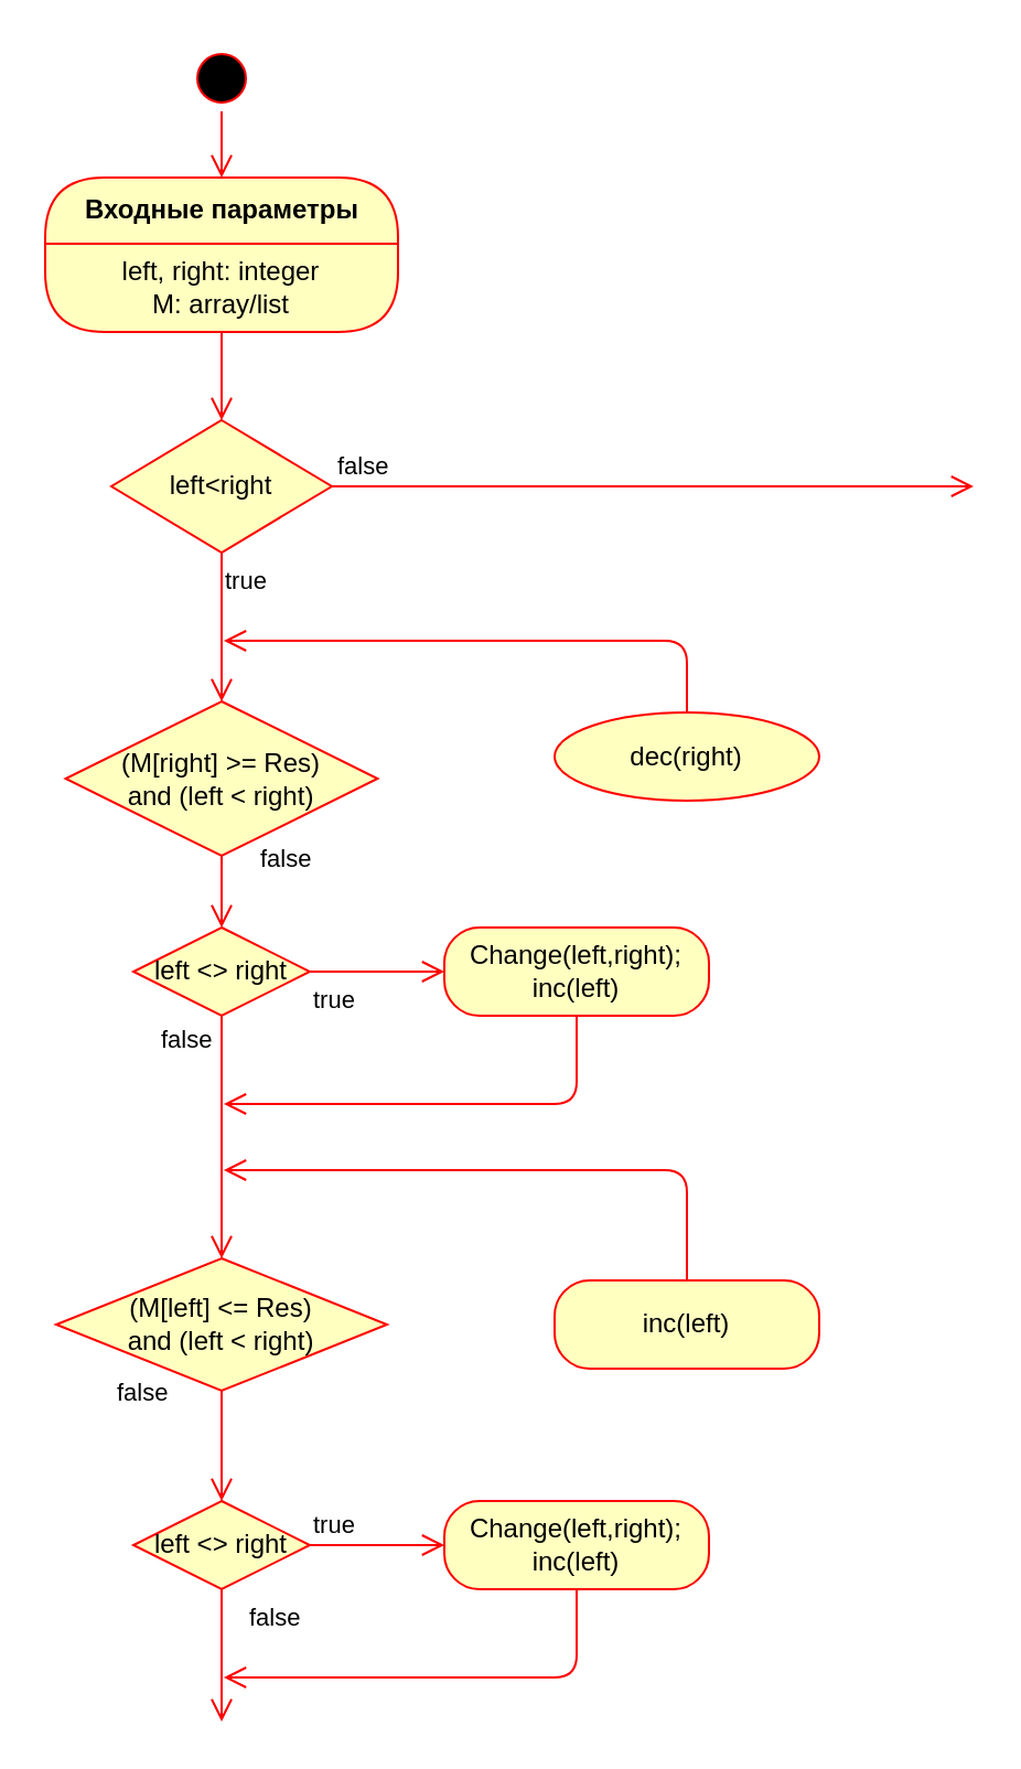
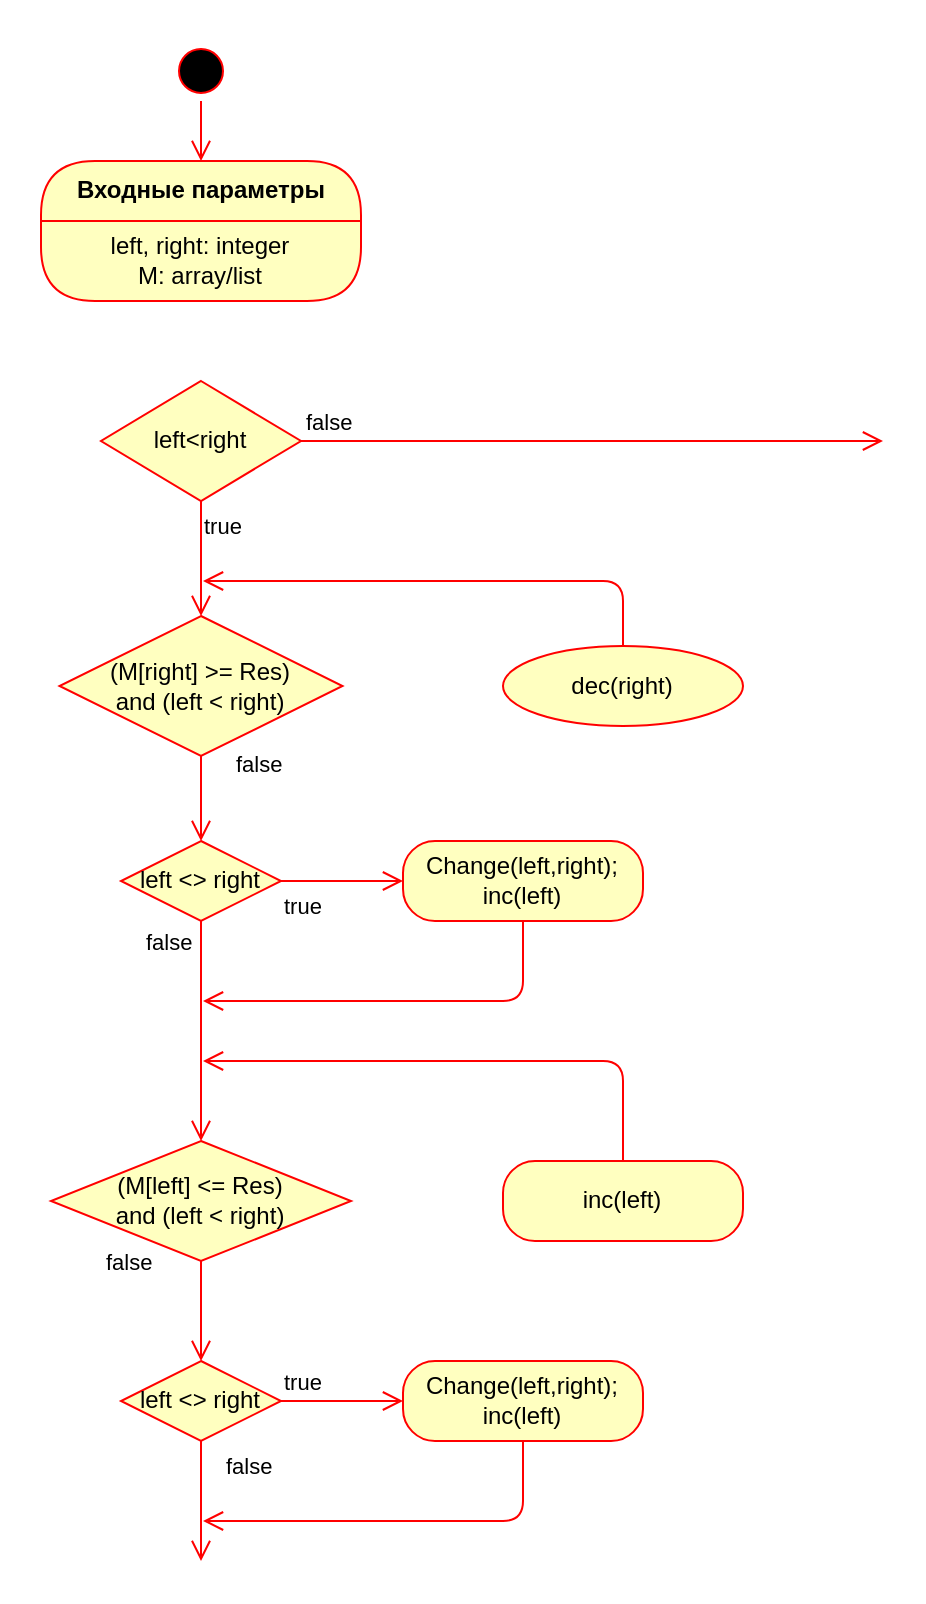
  <mxCell id="0" />
  <mxCell id="1" parent="0" />
  <mxCell id="2" value="" style="ellipse;html=1;shape=startState;fillColor=#000000;strokeColor=#ff0000;" vertex="1" parent="1"><mxGeometry x="85" y="20" width="30" height="30" as="geometry" /></mxCell>
  <mxCell id="3" value="" style="edgeStyle=orthogonalEdgeStyle;html=1;verticalAlign=bottom;endArrow=open;endSize=8;strokeColor=#ff0000;entryX=0.5;entryY=0;entryDx=0;entryDy=0;exitX=0.5;exitY=1;exitDx=0;exitDy=0;" edge="1" source="2" parent="1" target="4"><mxGeometry relative="1" as="geometry"><mxPoint x="100" y="100" as="targetPoint" /><mxPoint x="100" y="50" as="sourcePoint" /></mxGeometry></mxCell>
  <mxCell id="4" value="Входные параметры" style="swimlane;html=1;fontStyle=1;align=center;verticalAlign=middle;childLayout=stackLayout;horizontal=1;startSize=30;horizontalStack=0;resizeParent=0;resizeLast=1;container=0;fontColor=#000000;collapsible=0;rounded=1;arcSize=30;strokeColor=#ff0000;fillColor=#ffffc0;swimlaneFillColor=#ffffc0;dropTarget=0;" vertex="1" parent="1"><mxGeometry x="20" y="80" width="160" height="70" as="geometry" /></mxCell>
  <mxCell id="5" value="left, right: integer&lt;br&gt;M: array/list" style="text;html=1;strokeColor=none;fillColor=none;align=center;verticalAlign=middle;spacingLeft=4;spacingRight=4;whiteSpace=wrap;overflow=hidden;rotatable=0;fontColor=#000000;" vertex="1" parent="4"><mxGeometry y="30" width="160" height="40" as="geometry" /></mxCell>
- <mxCell id="6" value="" style="edgeStyle=orthogonalEdgeStyle;html=1;verticalAlign=bottom;endArrow=open;endSize=8;strokeColor=#ff0000;entryX=0.5;entryY=0;entryDx=0;entryDy=0;" edge="1" source="4" parent="1" target="7"><mxGeometry relative="1" as="geometry"><mxPoint x="100" y="110" as="targetPoint" /></mxGeometry></mxCell>
  <mxCell id="7" value="left&amp;lt;right" style="rhombus;whiteSpace=wrap;html=1;fillColor=#ffffc0;strokeColor=#ff0000;" vertex="1" parent="1"><mxGeometry x="50" y="190" width="100" height="60" as="geometry" /></mxCell>
  <mxCell id="8" value="false" style="edgeStyle=orthogonalEdgeStyle;html=1;align=left;verticalAlign=bottom;endArrow=open;endSize=8;strokeColor=#ff0000;" edge="1" source="7" parent="1"><mxGeometry x="-0.993" relative="1" as="geometry"><mxPoint x="441" y="220" as="targetPoint" /><Array as="points"><mxPoint x="432" y="220" /></Array><mxPoint as="offset" /></mxGeometry></mxCell>
  <mxCell id="9" value="true" style="edgeStyle=orthogonalEdgeStyle;html=1;align=left;verticalAlign=top;endArrow=open;endSize=8;strokeColor=#ff0000;exitX=0.5;exitY=1;exitDx=0;exitDy=0;entryX=0.5;entryY=0;entryDx=0;entryDy=0;" edge="1" source="7" parent="1" target="12"><mxGeometry x="-1" relative="1" as="geometry"><mxPoint x="100" y="270" as="targetPoint" /><mxPoint x="41" y="140" as="sourcePoint" /><Array as="points" /></mxGeometry></mxCell>
  <mxCell id="10" value="dec(right)" style="ellipse;whiteSpace=wrap;html=1;arcSize=40;fontColor=#000000;fillColor=#ffffc0;strokeColor=#ff0000;" vertex="1" parent="1"><mxGeometry x="251" y="322.5" width="120" height="40" as="geometry" /></mxCell>
  <mxCell id="11" value="" style="edgeStyle=orthogonalEdgeStyle;html=1;verticalAlign=bottom;endArrow=open;endSize=8;strokeColor=#ff0000;" edge="1" source="10" parent="1"><mxGeometry relative="1" as="geometry"><mxPoint x="101" y="290" as="targetPoint" /><Array as="points"><mxPoint x="311" y="290" /></Array></mxGeometry></mxCell>
- <mxCell id="12" value="(M[right] &amp;gt;= Res)&lt;br&gt;and (left &amp;lt; right)" style="rhombus;whiteSpace=wrap;html=1;fillColor=#ffffc0;strokeColor=#ff0000;" vertex="1" parent="1"><mxGeometry x="29.25" y="317.5" width="141.5" height="70" as="geometry" /></mxCell>
+ <mxCell id="12" value="(M[right] &amp;gt;= Res)&lt;br&gt;and (left &amp;lt; right)" style="rhombus;whiteSpace=wrap;html=1;fillColor=#ffffc0;strokeColor=#ff0000;" vertex="1" parent="1"><mxGeometry x="29.25" y="307.5" width="141.5" height="70" as="geometry" /></mxCell>
  <mxCell id="13" value="false" style="edgeStyle=orthogonalEdgeStyle;html=1;align=left;verticalAlign=bottom;endArrow=open;endSize=8;strokeColor=#ff0000;exitX=0.5;exitY=1;exitDx=0;exitDy=0;entryX=0.5;entryY=0;entryDx=0;entryDy=0;" edge="1" source="12" parent="1" target="14"><mxGeometry x="-0.375" y="16" relative="1" as="geometry"><mxPoint x="-49" y="500" as="targetPoint" /><Array as="points"><mxPoint x="100" y="400" /><mxPoint x="100" y="400" /></Array><mxPoint as="offset" /></mxGeometry></mxCell>
  <mxCell id="14" value="left &amp;lt;&amp;gt; right" style="rhombus;whiteSpace=wrap;html=1;fillColor=#ffffc0;strokeColor=#ff0000;" vertex="1" parent="1"><mxGeometry x="60" y="420" width="80" height="40" as="geometry" /></mxCell>
  <mxCell id="15" value="false" style="edgeStyle=orthogonalEdgeStyle;html=1;align=left;verticalAlign=bottom;endArrow=open;endSize=8;strokeColor=#ff0000;entryX=0.5;entryY=0;entryDx=0;entryDy=0;exitX=0.5;exitY=1;exitDx=0;exitDy=0;" edge="1" source="14" parent="1" target="19"><mxGeometry x="-0.636" y="-29" relative="1" as="geometry"><mxPoint x="99" y="574" as="targetPoint" /><mxPoint x="99" y="464" as="sourcePoint" /><Array as="points" /><mxPoint as="offset" /></mxGeometry></mxCell>
  <mxCell id="16" value="true" style="edgeStyle=orthogonalEdgeStyle;html=1;align=left;verticalAlign=top;endArrow=open;endSize=8;strokeColor=#ff0000;entryX=0;entryY=0.5;entryDx=0;entryDy=0;" edge="1" source="14" parent="1" target="17"><mxGeometry x="-1" relative="1" as="geometry"><mxPoint x="-119" y="480" as="targetPoint" /><mxPoint as="offset" /></mxGeometry></mxCell>
  <mxCell id="17" value="Change(left,right);&lt;br&gt;inc(left)" style="rounded=1;whiteSpace=wrap;html=1;arcSize=40;fontColor=#000000;fillColor=#ffffc0;strokeColor=#ff0000;" vertex="1" parent="1"><mxGeometry x="201" y="420" width="120" height="40" as="geometry" /></mxCell>
  <mxCell id="18" value="" style="edgeStyle=orthogonalEdgeStyle;html=1;verticalAlign=bottom;endArrow=open;endSize=8;strokeColor=#ff0000;" edge="1" source="17" parent="1"><mxGeometry relative="1" as="geometry"><mxPoint x="101" y="500" as="targetPoint" /><Array as="points"><mxPoint x="261" y="500" /><mxPoint x="101" y="500" /></Array></mxGeometry></mxCell>
  <mxCell id="19" value="(M[left] &amp;lt;= Res)&lt;br&gt;and (left &amp;lt; right)" style="rhombus;whiteSpace=wrap;html=1;fillColor=#ffffc0;strokeColor=#ff0000;" vertex="1" parent="1"><mxGeometry x="25" y="570" width="150" height="60" as="geometry" /></mxCell>
  <mxCell id="20" value="false" style="edgeStyle=orthogonalEdgeStyle;html=1;align=left;verticalAlign=bottom;endArrow=open;endSize=8;strokeColor=#ff0000;entryX=0.5;entryY=0;entryDx=0;entryDy=0;" edge="1" source="19" parent="1" target="23"><mxGeometry x="-0.6" y="-49" relative="1" as="geometry"><mxPoint x="100" y="690" as="targetPoint" /><mxPoint as="offset" /></mxGeometry></mxCell>
  <mxCell id="21" value="inc(left)" style="rounded=1;whiteSpace=wrap;html=1;arcSize=40;fontColor=#000000;fillColor=#ffffc0;strokeColor=#ff0000;" vertex="1" parent="1"><mxGeometry x="251" y="580" width="120" height="40" as="geometry" /></mxCell>
  <mxCell id="22" value="" style="edgeStyle=orthogonalEdgeStyle;html=1;verticalAlign=bottom;endArrow=open;endSize=8;strokeColor=#ff0000;exitX=0.5;exitY=0;exitDx=0;exitDy=0;" edge="1" parent="1" source="21"><mxGeometry relative="1" as="geometry"><mxPoint x="101" y="530" as="targetPoint" /><mxPoint x="321" y="332.5" as="sourcePoint" /><Array as="points"><mxPoint x="311" y="530" /></Array></mxGeometry></mxCell>
  <mxCell id="23" value="left &amp;lt;&amp;gt; right" style="rhombus;whiteSpace=wrap;html=1;fillColor=#ffffc0;strokeColor=#ff0000;" vertex="1" parent="1"><mxGeometry x="60" y="680" width="80" height="40" as="geometry" /></mxCell>
  <mxCell id="24" value="true" style="edgeStyle=orthogonalEdgeStyle;html=1;align=left;verticalAlign=bottom;endArrow=open;endSize=8;strokeColor=#ff0000;entryX=0;entryY=0.5;entryDx=0;entryDy=0;" edge="1" source="23" parent="1" target="26"><mxGeometry x="-1" relative="1" as="geometry"><mxPoint x="240" y="700" as="targetPoint" /></mxGeometry></mxCell>
  <mxCell id="25" value="false" style="edgeStyle=orthogonalEdgeStyle;html=1;align=left;verticalAlign=top;endArrow=open;endSize=8;strokeColor=#ff0000;" edge="1" source="23" parent="1"><mxGeometry x="-1" y="11" relative="1" as="geometry"><mxPoint x="100" y="780" as="targetPoint" /><mxPoint as="offset" /></mxGeometry></mxCell>
  <mxCell id="26" value="Change(left,right);&lt;br&gt;inc(left)" style="rounded=1;whiteSpace=wrap;html=1;arcSize=40;fontColor=#000000;fillColor=#ffffc0;strokeColor=#ff0000;" vertex="1" parent="1"><mxGeometry x="201" y="680" width="120" height="40" as="geometry" /></mxCell>
  <mxCell id="27" value="" style="edgeStyle=orthogonalEdgeStyle;html=1;verticalAlign=bottom;endArrow=open;endSize=8;strokeColor=#ff0000;exitX=0.5;exitY=1;exitDx=0;exitDy=0;" edge="1" parent="1" source="26"><mxGeometry relative="1" as="geometry"><mxPoint x="101" y="760" as="targetPoint" /><Array as="points"><mxPoint x="261" y="760" /></Array></mxGeometry></mxCell>
